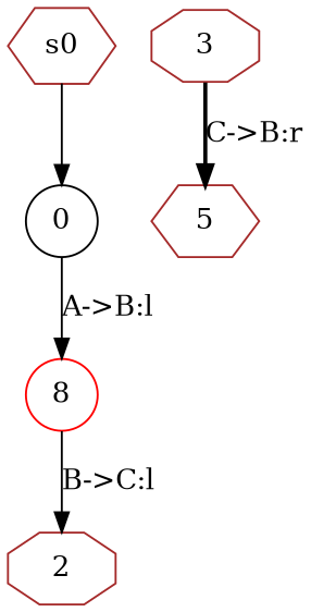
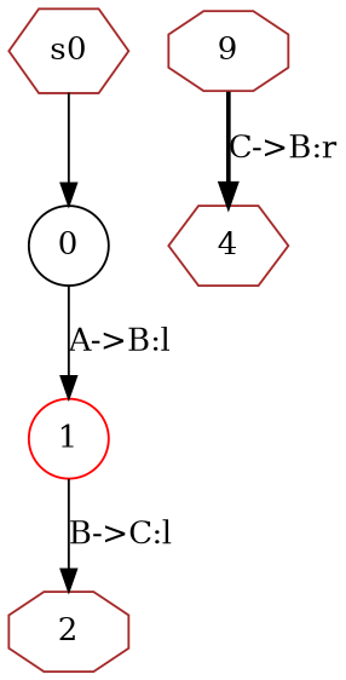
  digraph {
    node [color=brown shape=hexagon]
    edge [style=solid]
    s0 [height=0 width=0]
    0 [color=black shape=circle]
-   1 [color=red shape=circle label=8]
+   1 [color=red shape=circle]
    2 [shape=octagon]
-   3 [shape=octagon]
-   4 [label=5]
+   3 [shape=octagon label=9]
+   4
    s0 -> 0
    0 -> 1 [label="A->B:l"]
    1 -> 2 [label="B->C:l"]
    3 -> 4 [label="C->B:r" style=bold]
  }
